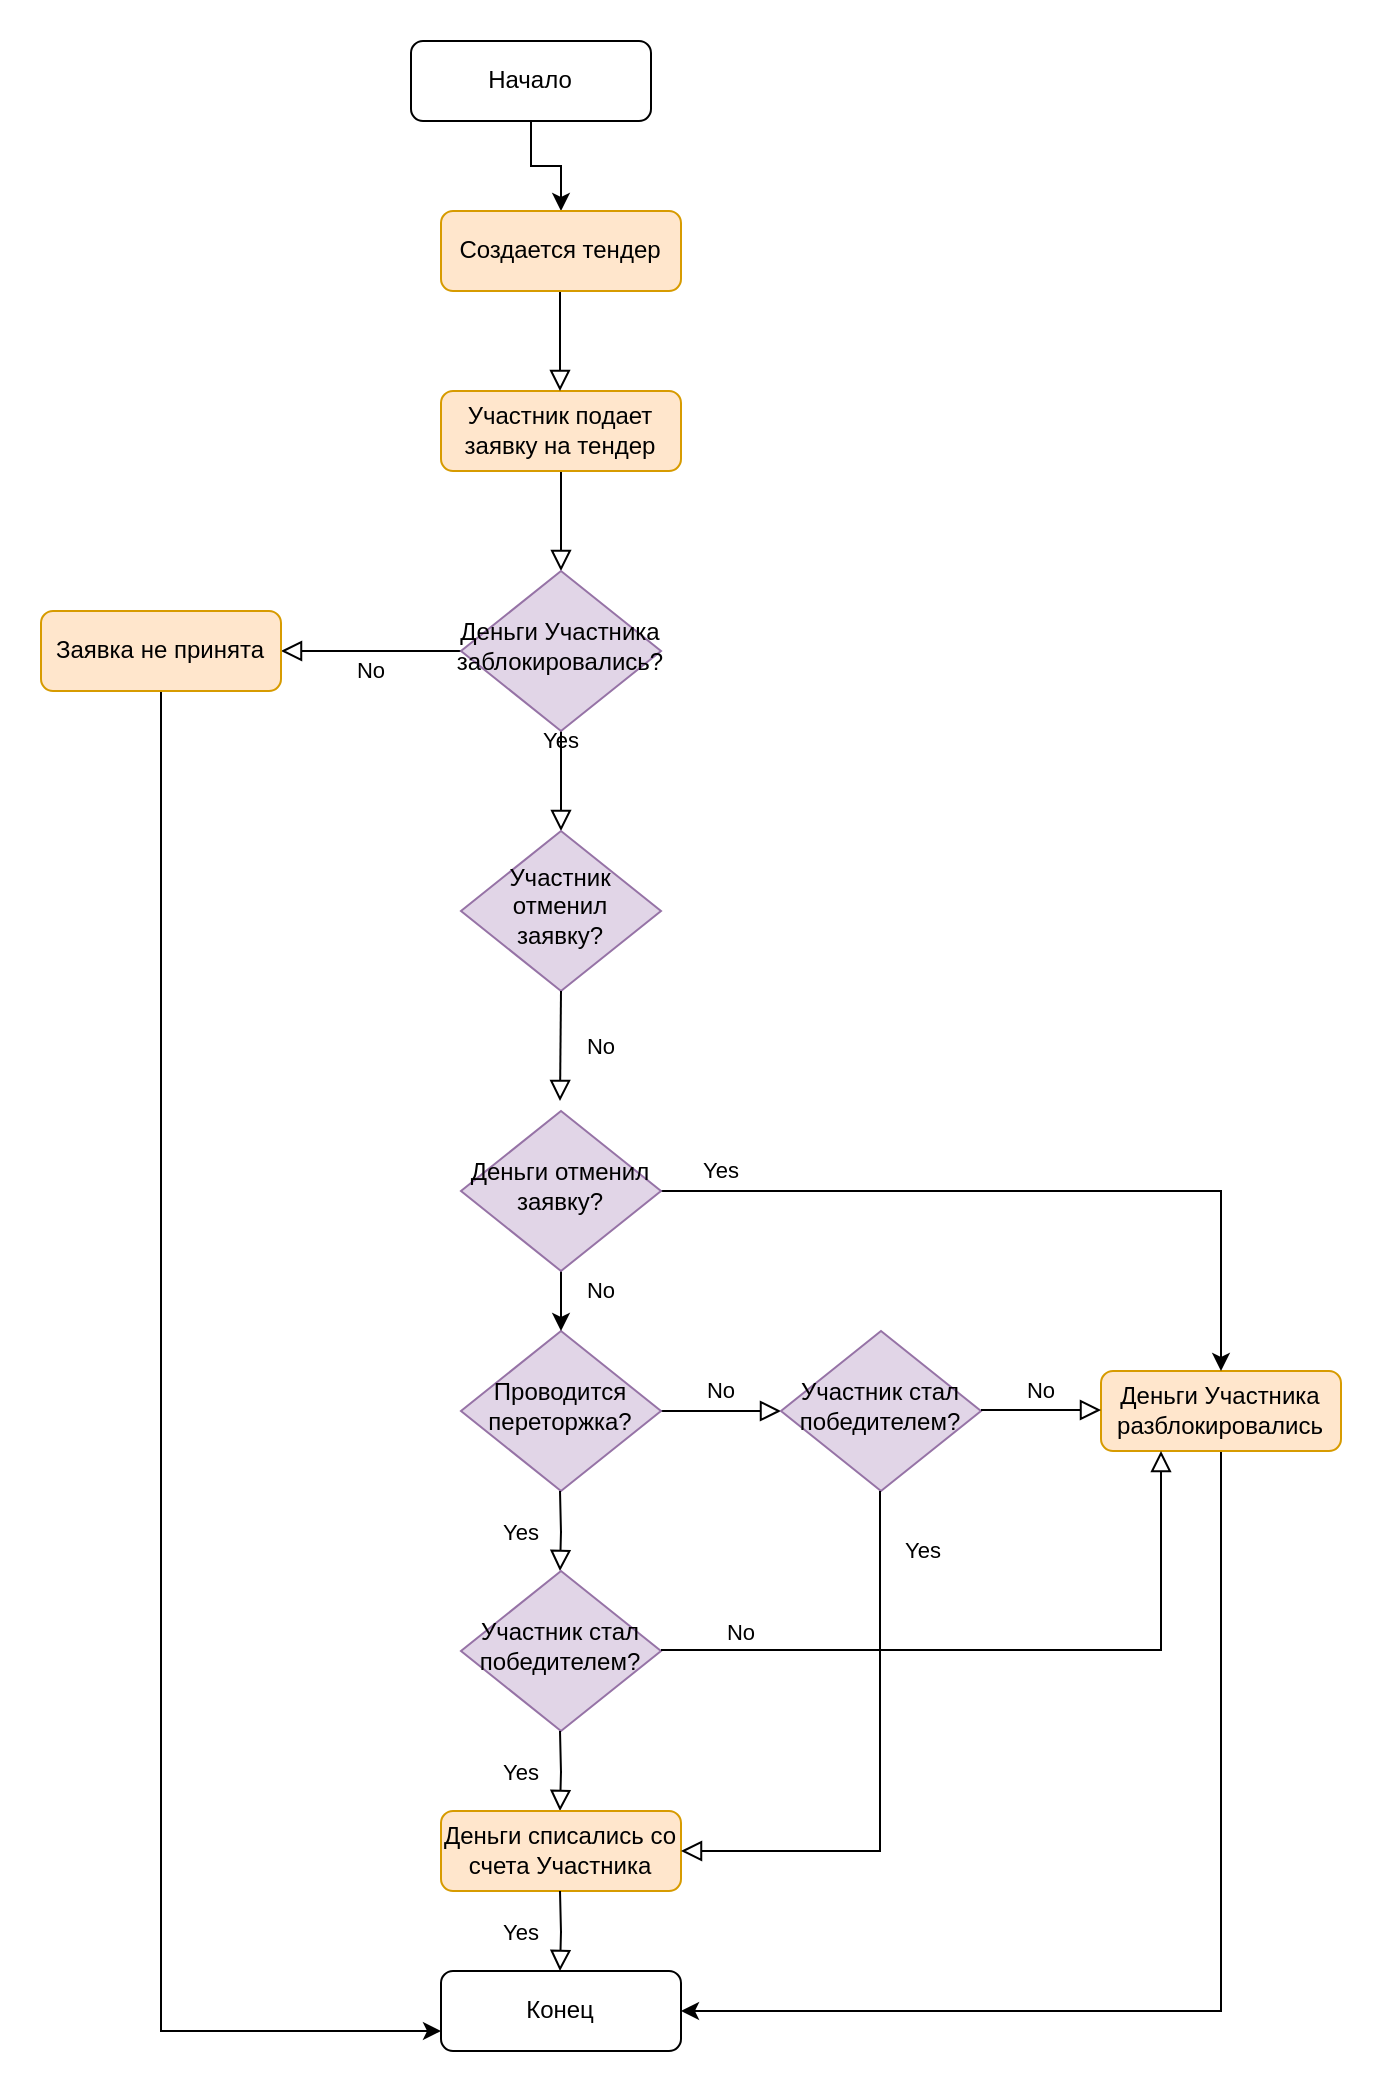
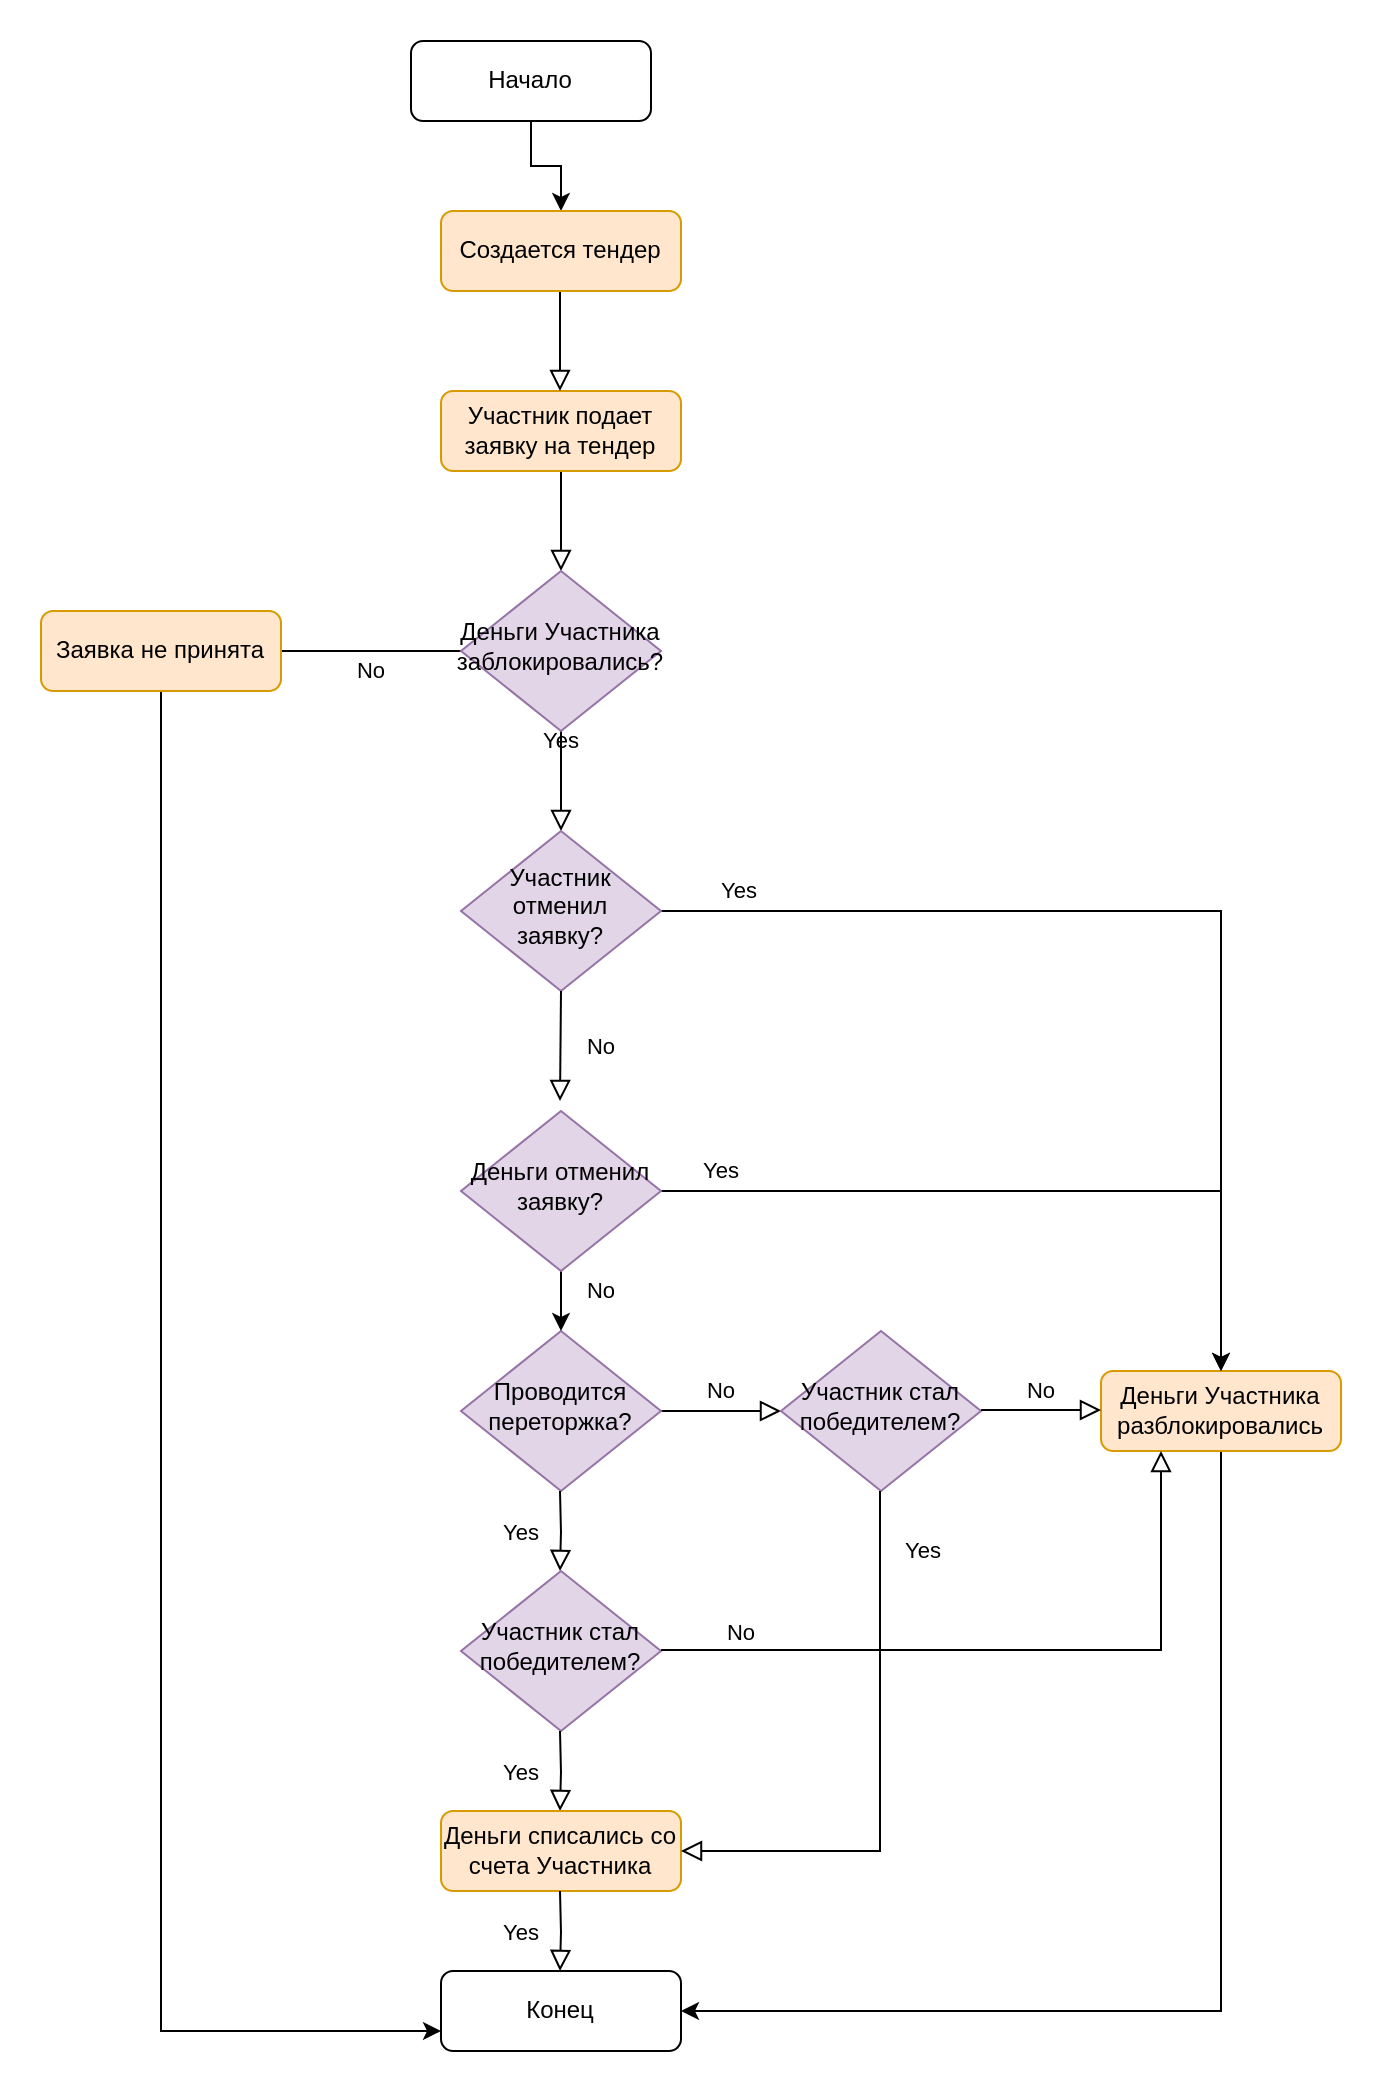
  <mxCell id="0" />
  <mxCell id="1" parent="0" />
  <mxCell id="2" value="" style="rounded=0;html=1;jettySize=auto;orthogonalLoop=1;fontSize=11;endArrow=block;endFill=0;endSize=8;strokeWidth=1;shadow=0;labelBackgroundColor=none;edgeStyle=orthogonalEdgeStyle;" parent="1" source="3" target="6" edge="1"><mxGeometry relative="1" as="geometry" /></mxCell>
  <mxCell id="3" value="Участник подает заявку на тендер" style="rounded=1;whiteSpace=wrap;html=1;fontSize=12;glass=0;strokeWidth=1;shadow=0;fillColor=#ffe6cc;strokeColor=#d79b00;" parent="1" vertex="1"><mxGeometry x="220" y="195" width="120" height="40" as="geometry" /></mxCell>
  <mxCell id="4" value="Yes" style="rounded=0;html=1;jettySize=auto;orthogonalLoop=1;fontSize=11;endArrow=block;endFill=0;endSize=8;strokeWidth=1;shadow=0;labelBackgroundColor=none;edgeStyle=orthogonalEdgeStyle;" parent="1" source="6" edge="1"><mxGeometry y="20" relative="1" as="geometry"><mxPoint as="offset" /><mxPoint x="280" y="415" as="targetPoint" /></mxGeometry></mxCell>
- <mxCell id="5" value="No" style="edgeStyle=orthogonalEdgeStyle;rounded=0;html=1;jettySize=auto;orthogonalLoop=1;fontSize=11;endArrow=block;endFill=0;endSize=8;strokeWidth=1;shadow=0;labelBackgroundColor=none;entryX=1;entryY=0.5;entryDx=0;entryDy=0;" parent="1" source="6" target="17" edge="1"><mxGeometry y="10" relative="1" as="geometry"><mxPoint as="offset" /></mxGeometry></mxCell>
+ <mxCell id="5" value="No" style="edgeStyle=orthogonalEdgeStyle;rounded=0;html=1;jettySize=auto;orthogonalLoop=1;fontSize=11;endArrow=none;endFill=0;endSize=8;strokeWidth=1;shadow=0;labelBackgroundColor=none;entryX=1;entryY=0.5;entryDx=0;entryDy=0;" parent="1" source="6" target="17" edge="1"><mxGeometry y="10" relative="1" as="geometry"><mxPoint as="offset" /></mxGeometry></mxCell>
  <mxCell id="6" value="Деньги Участника заблокировались?" style="rhombus;whiteSpace=wrap;html=1;shadow=0;fontFamily=Helvetica;fontSize=12;align=center;strokeWidth=1;spacing=6;spacingTop=-4;fillColor=#e1d5e7;strokeColor=#9673a6;" parent="1" vertex="1"><mxGeometry x="230" y="285" width="100" height="80" as="geometry" /></mxCell>
  <mxCell id="7" value="No" style="edgeStyle=orthogonalEdgeStyle;rounded=0;html=1;jettySize=auto;orthogonalLoop=1;fontSize=11;endArrow=block;endFill=0;endSize=8;strokeWidth=1;shadow=0;labelBackgroundColor=none;entryX=0;entryY=0.5;entryDx=0;entryDy=0;" parent="1" source="8" target="15" edge="1"><mxGeometry y="10" relative="1" as="geometry"><mxPoint as="offset" /><mxPoint x="380" y="705" as="targetPoint" /></mxGeometry></mxCell>
  <mxCell id="8" value="Проводится переторжка?" style="rhombus;whiteSpace=wrap;html=1;shadow=0;fontFamily=Helvetica;fontSize=12;align=center;strokeWidth=1;spacing=6;spacingTop=-4;fillColor=#e1d5e7;strokeColor=#9673a6;" parent="1" vertex="1"><mxGeometry x="230" y="665" width="100" height="80" as="geometry" /></mxCell>
  <mxCell id="9" value="Конец" style="rounded=1;whiteSpace=wrap;html=1;fontSize=12;glass=0;strokeWidth=1;shadow=0;" parent="1" vertex="1"><mxGeometry x="220" y="985" width="120" height="40" as="geometry" /></mxCell>
  <mxCell id="10" value="" style="edgeStyle=orthogonalEdgeStyle;rounded=0;orthogonalLoop=1;jettySize=auto;html=1;" edge="1" parent="1" source="11" target="32"><mxGeometry relative="1" as="geometry" /></mxCell>
  <mxCell id="11" value="Начало" style="rounded=1;whiteSpace=wrap;html=1;fontSize=12;glass=0;strokeWidth=1;shadow=0;" vertex="1" parent="1"><mxGeometry x="205" y="20" width="120" height="40" as="geometry" /></mxCell>
  <mxCell id="12" value="" style="rounded=0;html=1;jettySize=auto;orthogonalLoop=1;fontSize=11;endArrow=block;endFill=0;endSize=8;strokeWidth=1;shadow=0;labelBackgroundColor=none;edgeStyle=orthogonalEdgeStyle;" edge="1" parent="1"><mxGeometry relative="1" as="geometry"><mxPoint x="279.5" y="145" as="sourcePoint" /><mxPoint x="279.5" y="195" as="targetPoint" /></mxGeometry></mxCell>
  <mxCell id="13" value="Yes" style="rounded=0;html=1;jettySize=auto;orthogonalLoop=1;fontSize=11;endArrow=block;endFill=0;endSize=8;strokeWidth=1;shadow=0;labelBackgroundColor=none;edgeStyle=orthogonalEdgeStyle;" edge="1" parent="1"><mxGeometry y="20" relative="1" as="geometry"><mxPoint as="offset" /><mxPoint x="279.5" y="745" as="sourcePoint" /><mxPoint x="279.5" y="785" as="targetPoint" /></mxGeometry></mxCell>
  <mxCell id="14" value="Участник стал победителем?" style="rhombus;whiteSpace=wrap;html=1;shadow=0;fontFamily=Helvetica;fontSize=12;align=center;strokeWidth=1;spacing=6;spacingTop=-4;fillColor=#e1d5e7;strokeColor=#9673a6;" vertex="1" parent="1"><mxGeometry x="230" y="785" width="100" height="80" as="geometry" /></mxCell>
  <mxCell id="15" value="Участник стал победителем?" style="rhombus;whiteSpace=wrap;html=1;shadow=0;fontFamily=Helvetica;fontSize=12;align=center;strokeWidth=1;spacing=6;spacingTop=-4;fillColor=#e1d5e7;strokeColor=#9673a6;" vertex="1" parent="1"><mxGeometry x="390" y="665" width="100" height="80" as="geometry" /></mxCell>
  <mxCell id="16" style="edgeStyle=orthogonalEdgeStyle;rounded=0;orthogonalLoop=1;jettySize=auto;html=1;entryX=0;entryY=0.75;entryDx=0;entryDy=0;" edge="1" parent="1" source="17" target="9"><mxGeometry relative="1" as="geometry"><Array as="points"><mxPoint x="80" y="1015" /></Array></mxGeometry></mxCell>
  <mxCell id="17" value="Заявка не принята" style="rounded=1;whiteSpace=wrap;html=1;fontSize=12;glass=0;strokeWidth=1;shadow=0;fillColor=#ffe6cc;strokeColor=#d79b00;" vertex="1" parent="1"><mxGeometry x="20" y="305" width="120" height="40" as="geometry" /></mxCell>
  <mxCell id="18" value="Yes" style="rounded=0;html=1;jettySize=auto;orthogonalLoop=1;fontSize=11;endArrow=block;endFill=0;endSize=8;strokeWidth=1;shadow=0;labelBackgroundColor=none;edgeStyle=orthogonalEdgeStyle;" edge="1" parent="1"><mxGeometry y="20" relative="1" as="geometry"><mxPoint as="offset" /><mxPoint x="279.5" y="865" as="sourcePoint" /><mxPoint x="279.5" y="905" as="targetPoint" /></mxGeometry></mxCell>
  <mxCell id="19" value="Деньги списались со счета Участника" style="rounded=1;whiteSpace=wrap;html=1;fontSize=12;glass=0;strokeWidth=1;shadow=0;fillColor=#ffe6cc;strokeColor=#d79b00;" vertex="1" parent="1"><mxGeometry x="220" y="905" width="120" height="40" as="geometry" /></mxCell>
  <mxCell id="20" value="Yes" style="rounded=0;html=1;jettySize=auto;orthogonalLoop=1;fontSize=11;endArrow=block;endFill=0;endSize=8;strokeWidth=1;shadow=0;labelBackgroundColor=none;edgeStyle=orthogonalEdgeStyle;entryX=1;entryY=0.5;entryDx=0;entryDy=0;" edge="1" parent="1" target="19"><mxGeometry x="-0.785" y="21" relative="1" as="geometry"><mxPoint as="offset" /><mxPoint x="439.5" y="745" as="sourcePoint" /><mxPoint x="439.5" y="785" as="targetPoint" /><Array as="points"><mxPoint x="440" y="925" /></Array></mxGeometry></mxCell>
  <mxCell id="21" value="Yes" style="rounded=0;html=1;jettySize=auto;orthogonalLoop=1;fontSize=11;endArrow=block;endFill=0;endSize=8;strokeWidth=1;shadow=0;labelBackgroundColor=none;edgeStyle=orthogonalEdgeStyle;" edge="1" parent="1"><mxGeometry y="20" relative="1" as="geometry"><mxPoint as="offset" /><mxPoint x="279.5" y="945" as="sourcePoint" /><mxPoint x="279.5" y="985" as="targetPoint" /></mxGeometry></mxCell>
  <mxCell id="22" style="edgeStyle=orthogonalEdgeStyle;rounded=0;orthogonalLoop=1;jettySize=auto;html=1;entryX=1;entryY=0.5;entryDx=0;entryDy=0;" edge="1" parent="1" source="23" target="9"><mxGeometry relative="1" as="geometry"><Array as="points"><mxPoint x="610" y="1005" /></Array></mxGeometry></mxCell>
  <mxCell id="23" value="Деньги Участника разблокировались" style="rounded=1;whiteSpace=wrap;html=1;fontSize=12;glass=0;strokeWidth=1;shadow=0;fillColor=#ffe6cc;strokeColor=#d79b00;" vertex="1" parent="1"><mxGeometry x="550" y="685" width="120" height="40" as="geometry" /></mxCell>
  <mxCell id="24" value="No" style="edgeStyle=orthogonalEdgeStyle;rounded=0;html=1;jettySize=auto;orthogonalLoop=1;fontSize=11;endArrow=block;endFill=0;endSize=8;strokeWidth=1;shadow=0;labelBackgroundColor=none;entryX=0;entryY=0.5;entryDx=0;entryDy=0;" edge="1" parent="1"><mxGeometry y="10" relative="1" as="geometry"><mxPoint as="offset" /><mxPoint x="490" y="704.5" as="sourcePoint" /><mxPoint x="550" y="704.5" as="targetPoint" /><Array as="points"><mxPoint x="500" y="705" /><mxPoint x="500" y="705" /></Array></mxGeometry></mxCell>
  <mxCell id="25" value="No" style="edgeStyle=orthogonalEdgeStyle;rounded=0;html=1;jettySize=auto;orthogonalLoop=1;fontSize=11;endArrow=block;endFill=0;endSize=8;strokeWidth=1;shadow=0;labelBackgroundColor=none;entryX=0.25;entryY=1;entryDx=0;entryDy=0;" edge="1" parent="1" target="23"><mxGeometry x="-0.771" y="10" relative="1" as="geometry"><mxPoint y="1" as="offset" /><mxPoint x="330" y="824.5" as="sourcePoint" /><mxPoint x="390" y="824.5" as="targetPoint" /><Array as="points"><mxPoint x="580" y="825" /></Array></mxGeometry></mxCell>
+ <mxCell id="26" value="Yes" style="edgeStyle=orthogonalEdgeStyle;rounded=0;orthogonalLoop=1;jettySize=auto;html=1;entryX=0.5;entryY=0;entryDx=0;entryDy=0;" edge="1" parent="1" source="27" target="23"><mxGeometry x="-0.848" y="10" relative="1" as="geometry"><mxPoint as="offset" /></mxGeometry></mxCell>
  <mxCell id="27" value="Участник отменил заявку?" style="rhombus;whiteSpace=wrap;html=1;shadow=0;fontFamily=Helvetica;fontSize=12;align=center;strokeWidth=1;spacing=6;spacingTop=-4;fillColor=#e1d5e7;strokeColor=#9673a6;" vertex="1" parent="1"><mxGeometry x="230" y="415" width="100" height="80" as="geometry" /></mxCell>
  <mxCell id="28" value="No" style="rounded=0;html=1;jettySize=auto;orthogonalLoop=1;fontSize=11;endArrow=block;endFill=0;endSize=8;strokeWidth=1;shadow=0;labelBackgroundColor=none;edgeStyle=orthogonalEdgeStyle;exitX=0.5;exitY=1;exitDx=0;exitDy=0;" edge="1" parent="1" source="27"><mxGeometry y="20" relative="1" as="geometry"><mxPoint as="offset" /><mxPoint x="280" y="520" as="sourcePoint" /><mxPoint x="279.5" y="550" as="targetPoint" /></mxGeometry></mxCell>
  <mxCell id="29" value="No" style="edgeStyle=orthogonalEdgeStyle;rounded=0;orthogonalLoop=1;jettySize=auto;html=1;entryX=0.5;entryY=0;entryDx=0;entryDy=0;" edge="1" parent="1" source="31" target="8"><mxGeometry x="0.2" y="20" relative="1" as="geometry"><mxPoint as="offset" /></mxGeometry></mxCell>
  <mxCell id="30" value="Yes" style="edgeStyle=orthogonalEdgeStyle;rounded=0;orthogonalLoop=1;jettySize=auto;html=1;entryX=0.5;entryY=0;entryDx=0;entryDy=0;" edge="1" parent="1" source="31" target="23"><mxGeometry x="-0.838" y="10" relative="1" as="geometry"><mxPoint as="offset" /></mxGeometry></mxCell>
  <mxCell id="31" value="Деньги отменил заявку?" style="rhombus;whiteSpace=wrap;html=1;shadow=0;fontFamily=Helvetica;fontSize=12;align=center;strokeWidth=1;spacing=6;spacingTop=-4;fillColor=#e1d5e7;strokeColor=#9673a6;" vertex="1" parent="1"><mxGeometry x="230" y="555" width="100" height="80" as="geometry" /></mxCell>
  <mxCell id="32" value="Создается тендер" style="rounded=1;whiteSpace=wrap;html=1;fontSize=12;glass=0;strokeWidth=1;shadow=0;fillColor=#ffe6cc;strokeColor=#d79b00;" vertex="1" parent="1"><mxGeometry x="220" y="105" width="120" height="40" as="geometry" /></mxCell>
